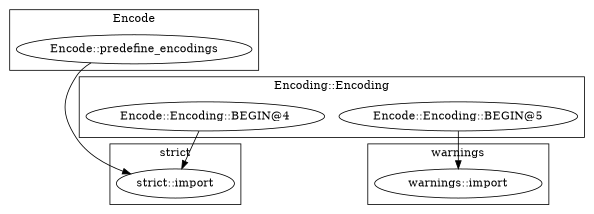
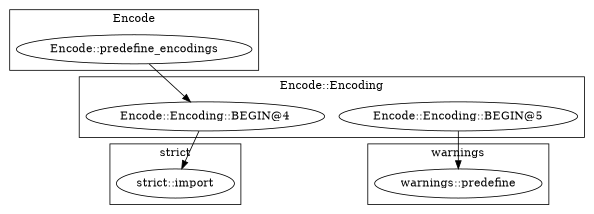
  digraph {
    "Encode::predefine_encodings"
-   "warnings::import"
+   "warnings::import" [label="warnings::predefine"]
    "strict::import"
    "Encode::Encoding::BEGIN@4"
    "Encode::Encoding::BEGIN@5"
    subgraph cluster_1 {
      label=Encode
      "Encode::predefine_encodings"
    }
    subgraph cluster_2 {
      label=warnings
      "warnings::import"
    }
    subgraph cluster_3 {
      label="strict"
      "strict::import"
    }
    subgraph cluster_4 {
-     label="Encoding::Encoding"
+     label="Encode::Encoding"
      "Encode::Encoding::BEGIN@4"
      "Encode::Encoding::BEGIN@5"
    }
-   "Encode::predefine_encodings" -> "strict::import"
+   "Encode::predefine_encodings" -> "Encode::Encoding::BEGIN@4"
    "Encode::Encoding::BEGIN@4" -> "strict::import"
    "Encode::Encoding::BEGIN@5" -> "warnings::import"
  }
